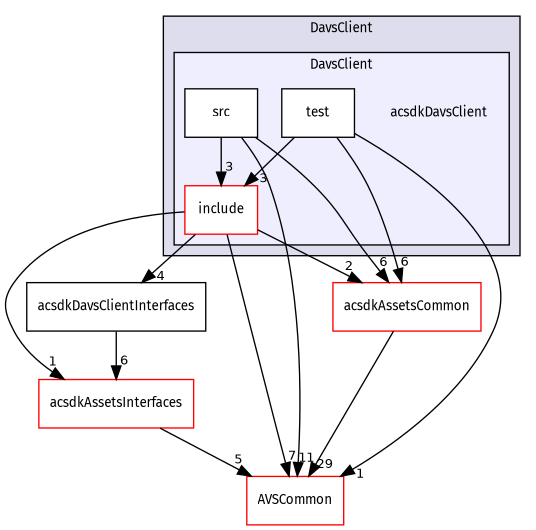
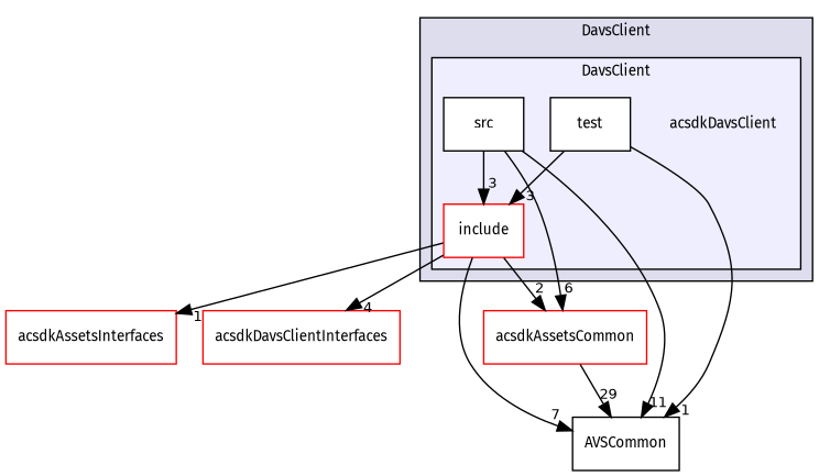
  digraph {
    compound=true
    fontname="Fira Sans"
    node [fontname="Fira Sans" fontsize=10 shape=box color=red fillcolor=white style=filled]
    edge [fontname="Fira Sans" headlabel=6 labeldistance=1.5 labelfontname=Helvetica labelfontsize=10]
    n1 [label=acsdkDavsClient shape=plaintext color="" fillcolor="" style=""]
    n2 [label=include]
    n3 [color=black label=src]
    n4 [color=black label=test]
    n5 [label=acsdkAssetsInterfaces]
-   n6 [color=black label=acsdkDavsClientInterfaces]
-   n7 [label=AVSCommon]
+   n6 [label=acsdkDavsClientInterfaces]
+   n7 [color=black label=AVSCommon]
    n8 [label=acsdkAssetsCommon]
    subgraph cluster_1 {
      bgcolor="#ddddee"
      fontsize=10
      label=DavsClient
      pencolor=black
      subgraph cluster_2 {
        bgcolor="#eeeeff"
        fontsize=10
        label=DavsClient
        pencolor=black
        n1
        n2
        n3
        n4
      }
    }
    n2 -> n5 [headlabel=1]
    n2 -> n6 [headlabel=4]
    n2 -> n7 [headlabel=7]
    n2 -> n8 [headlabel=2]
    n3 -> n2 [headlabel=3]
    n3 -> n7 [headlabel=11]
    n3 -> n8
    n4 -> n2 [headlabel=3]
    n4 -> n7 [headlabel=1]
-   n4 -> n8
-   n5 -> n7 [headlabel=5]
-   n6 -> n5
    n8 -> n7 [headlabel=29]
  }
